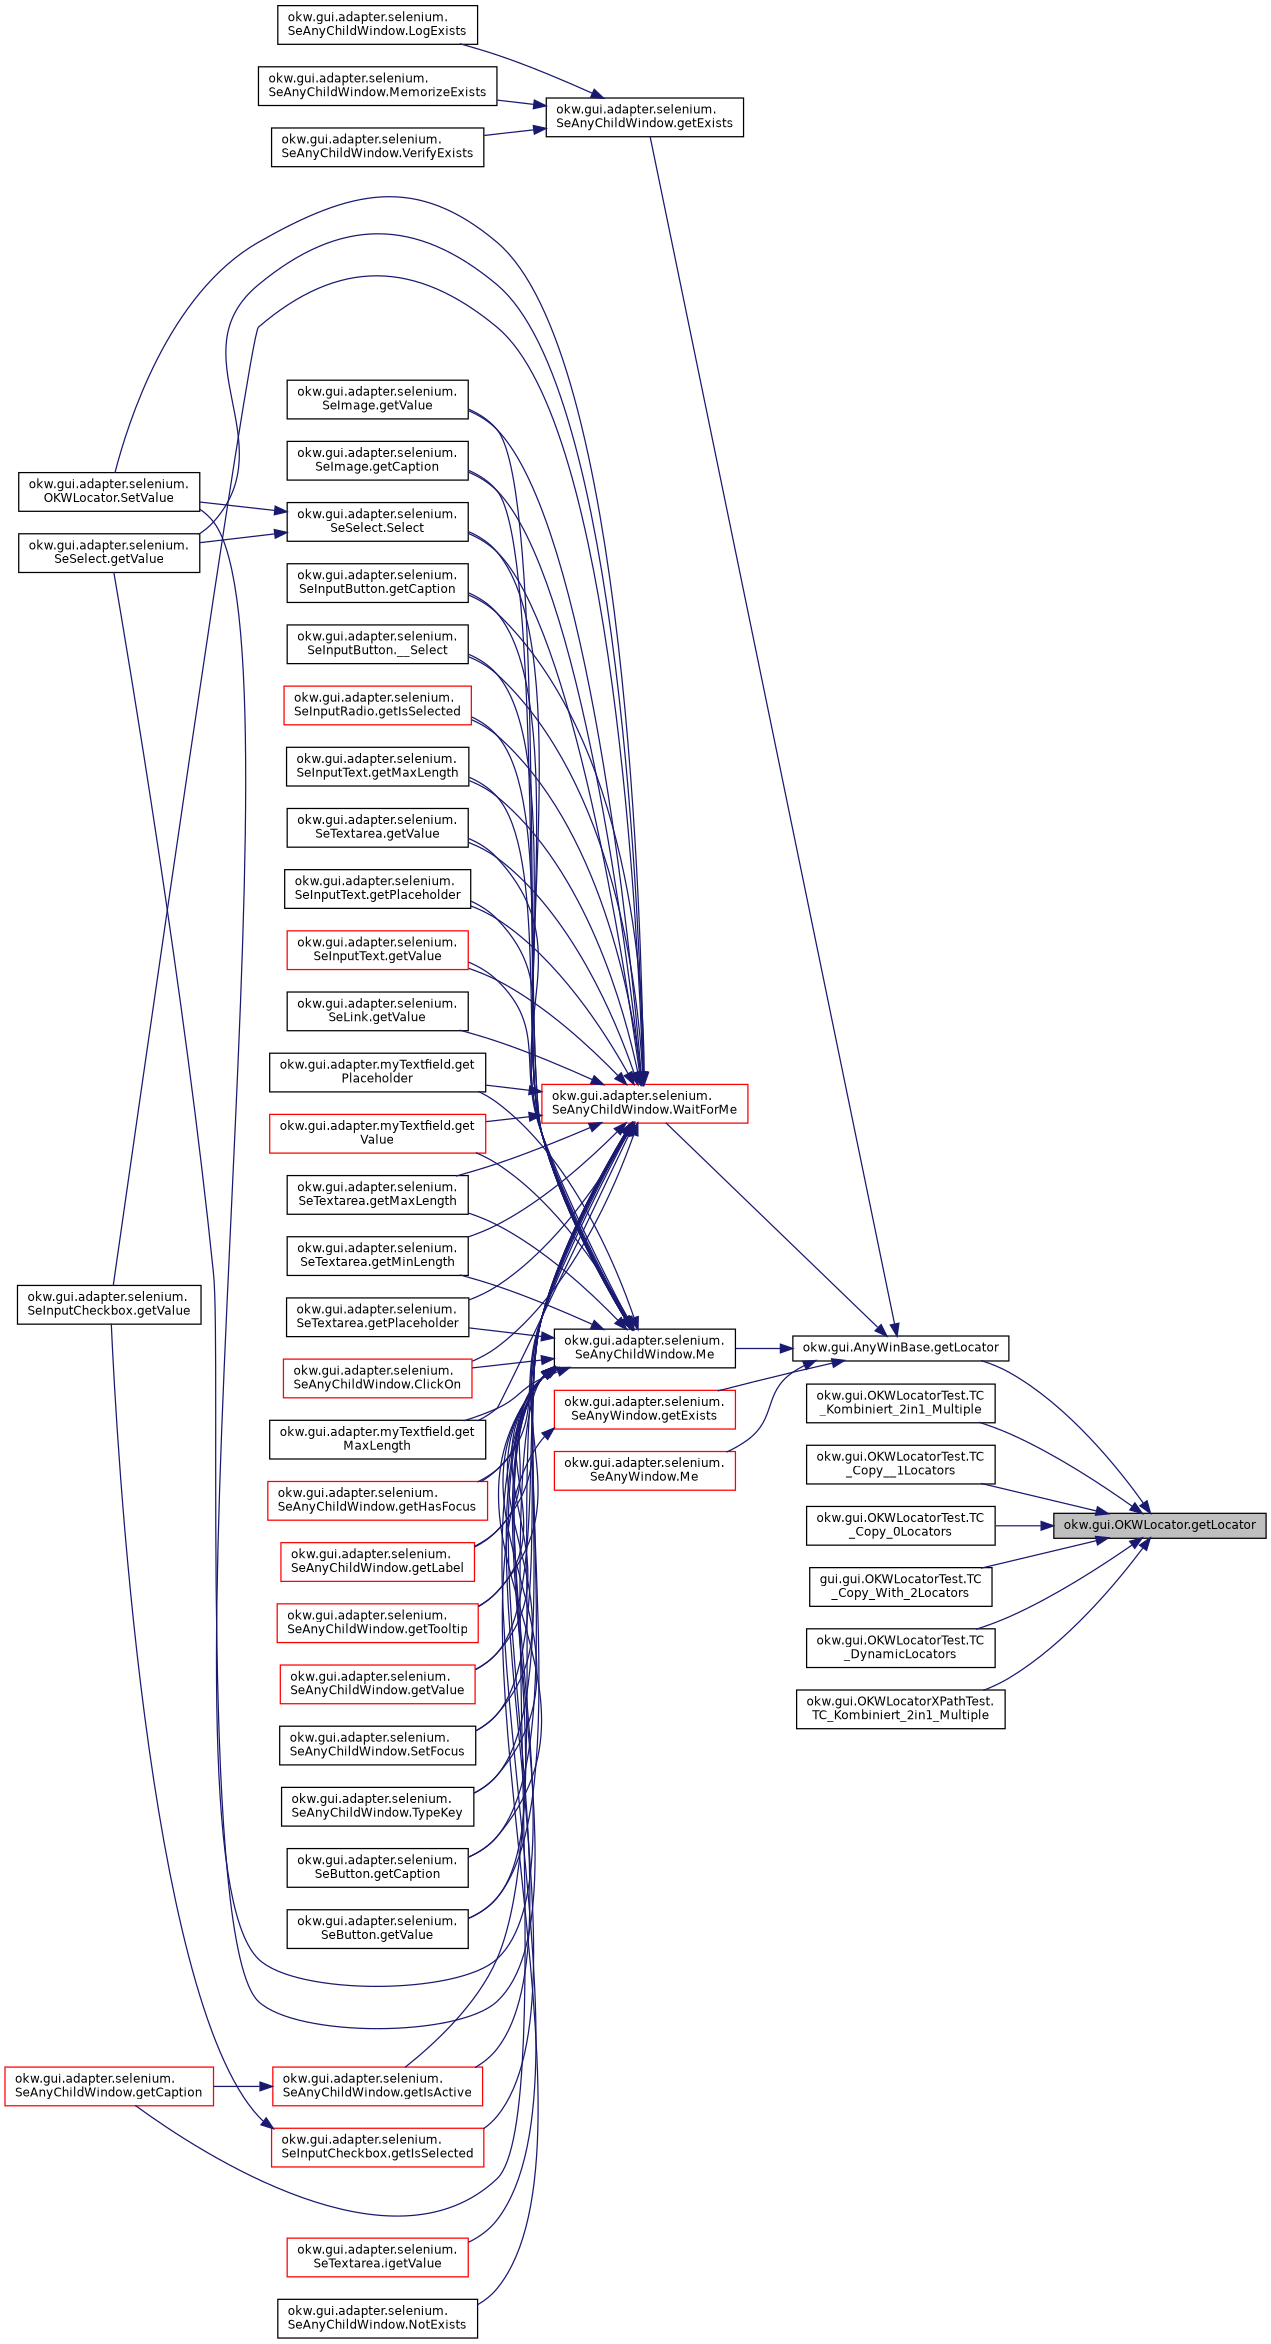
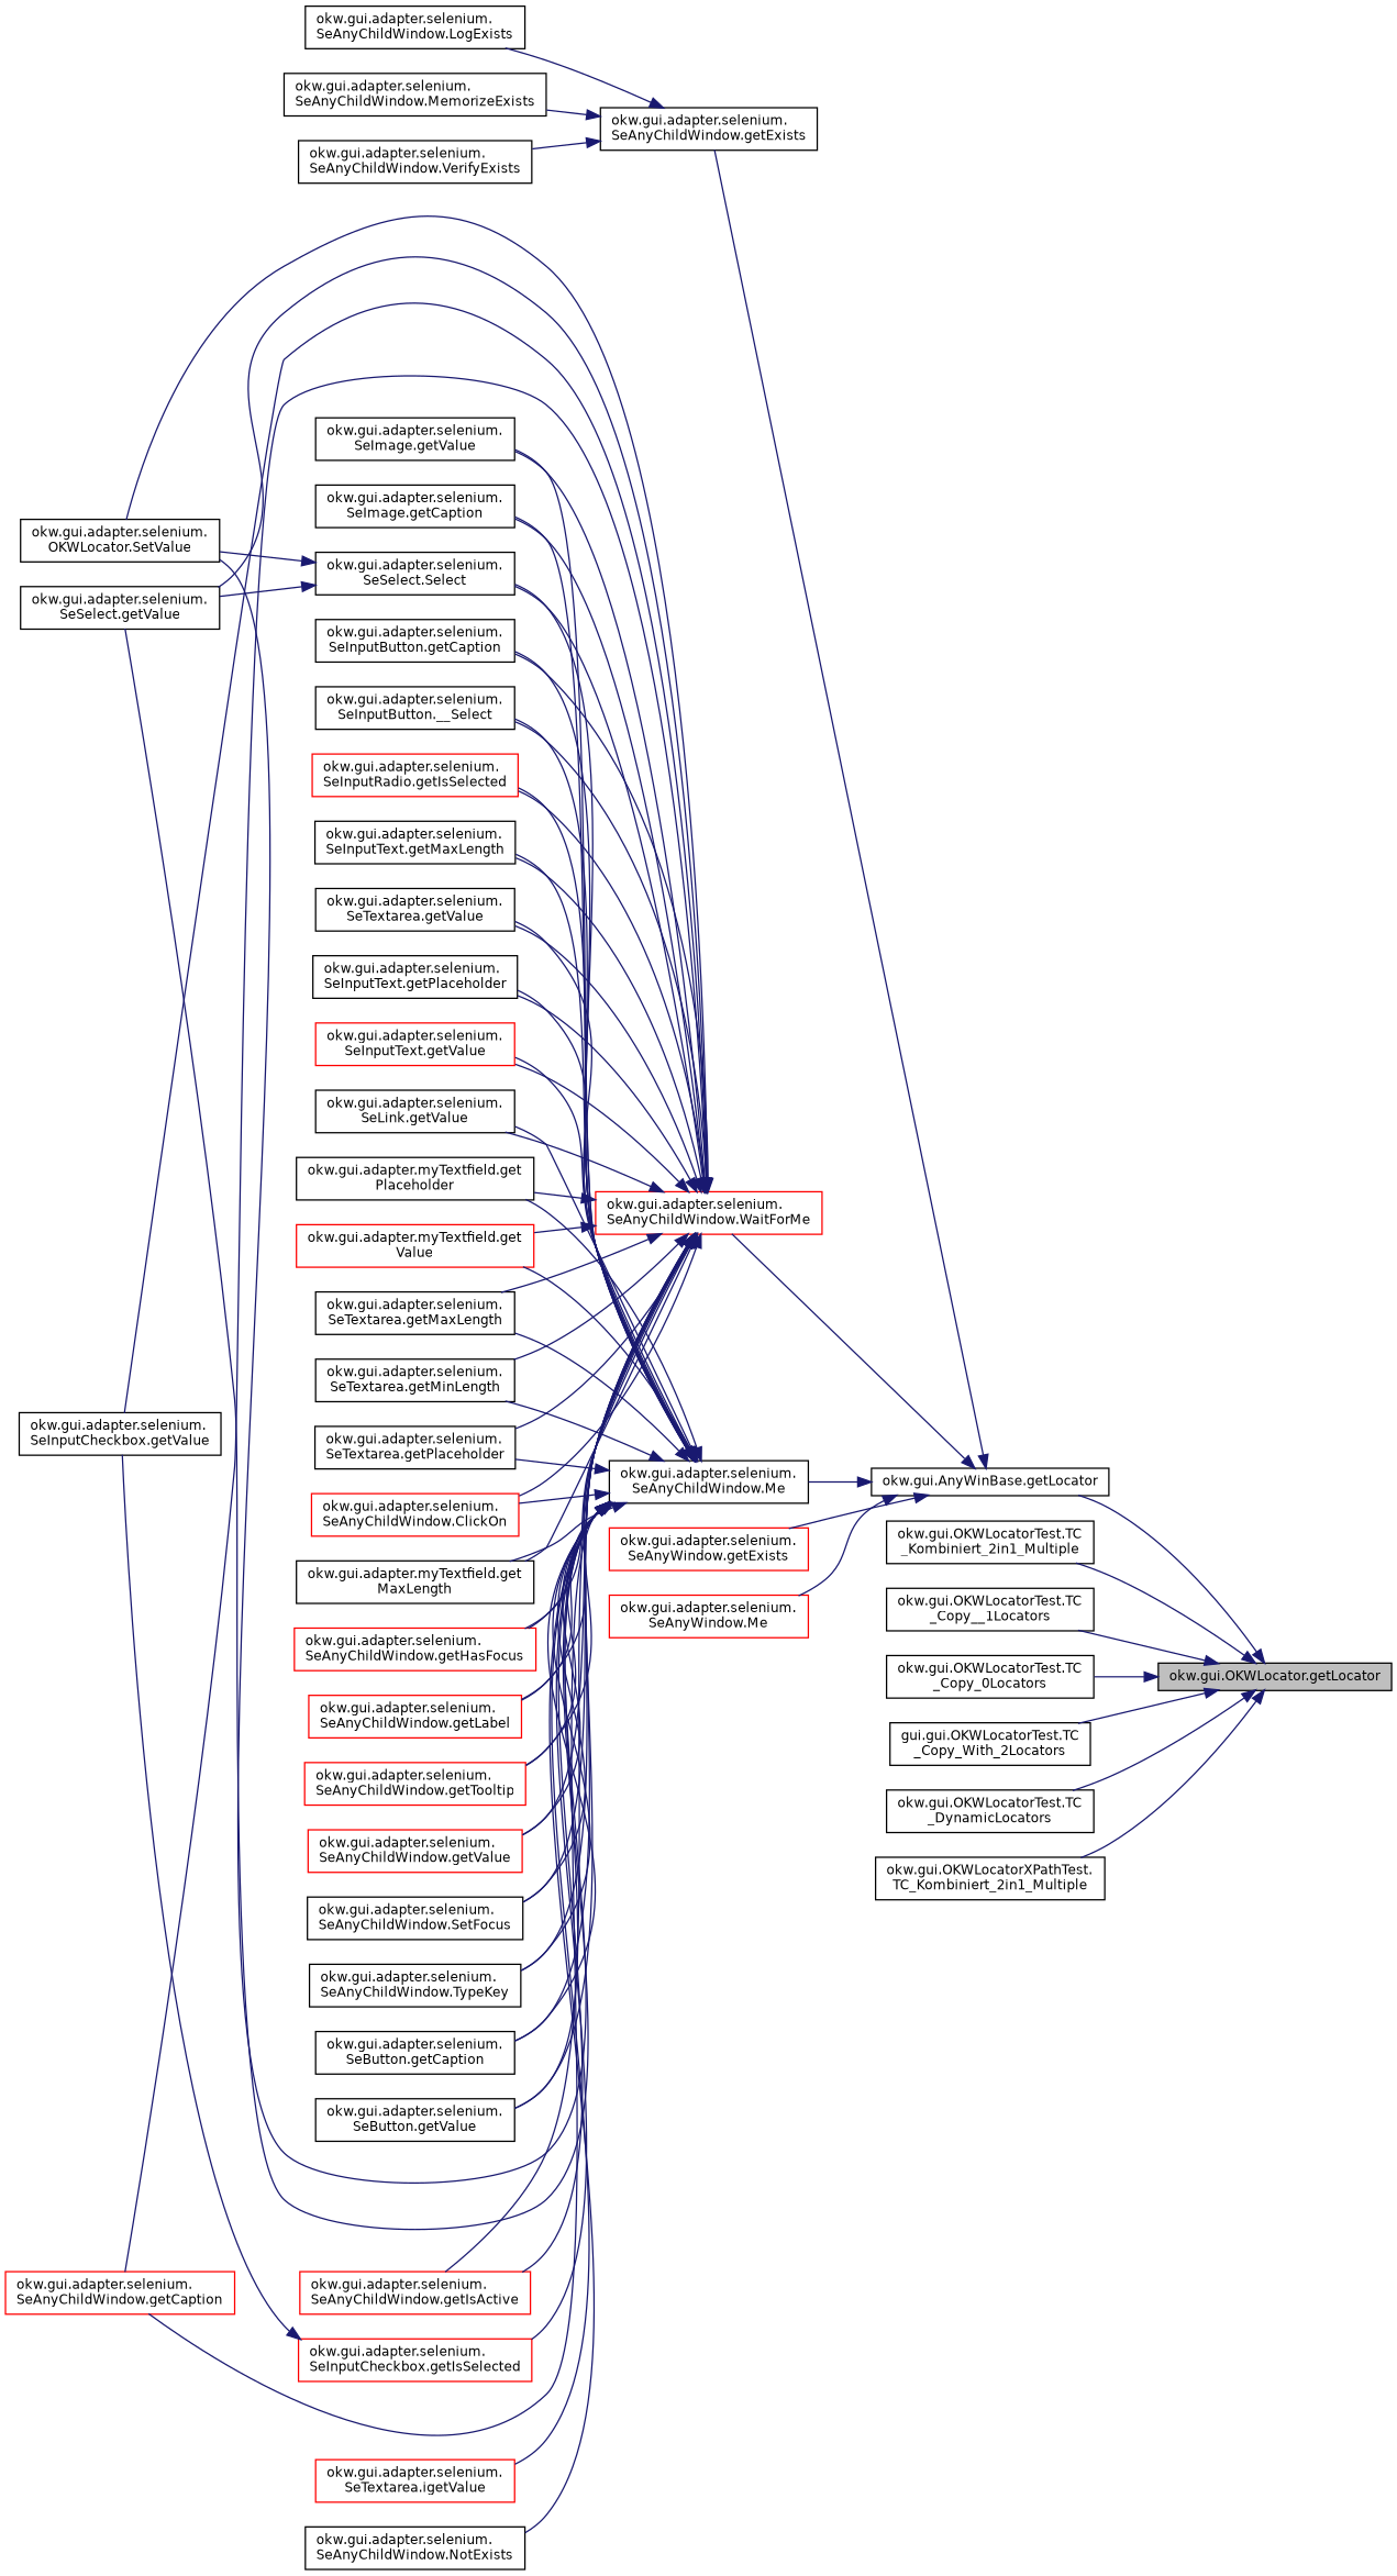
  digraph {
    rankdir=RL
    node [color=black fillcolor=white fontname=Helvetica fontsize=10 shape=record style=filled]
    edge [color=midnightblue dir=back fontname=Helvetica fontsize=10 labelfontname=Helvetica labelfontsize=10 style=solid]
    n1 [fillcolor=grey75 fontcolor=black height=0.2 label="okw.gui.OKWLocator.getLocator" width=0.4]
    n2 [height=0.2 label="okw.gui.AnyWinBase.getLocator" width=0.4]
    n3 [height=0.2 label="okw.gui.OKWLocatorTest.TC\l_Kombiniert_2in1_Multiple" width=0.4]
    n4 [height=0.2 label="okw.gui.OKWLocatorTest.TC\l_Copy__1Locators" width=0.4]
    n5 [height=0.2 label="okw.gui.OKWLocatorTest.TC\l_Copy_0Locators" width=0.4]
    n6 [height=0.2 label="gui.gui.OKWLocatorTest.TC\l_Copy_With_2Locators" width=0.4]
    n7 [height=0.2 label="okw.gui.OKWLocatorTest.TC\l_DynamicLocators" width=0.4]
    n8 [height=0.2 label="okw.gui.OKWLocatorXPathTest.\lTC_Kombiniert_2in1_Multiple" width=0.4]
    n9 [height=0.2 label="okw.gui.adapter.selenium.\lSeAnyChildWindow.getExists" width=0.4]
    n10 [height=0.2 label="okw.gui.adapter.selenium.\lSeAnyChildWindow.Me" width=0.4]
    n11 [color=red height=0.2 label="okw.gui.adapter.selenium.\lSeAnyChildWindow.WaitForMe" width=0.4]
    n12 [color=red height=0.2 label="okw.gui.adapter.selenium.\lSeAnyWindow.getExists" width=0.4]
    n13 [color=red height=0.2 label="okw.gui.adapter.selenium.\lSeAnyWindow.Me" width=0.4]
    n14 [height=0.2 label="okw.gui.adapter.selenium.\lSeAnyChildWindow.LogExists" width=0.4]
    n15 [height=0.2 label="okw.gui.adapter.selenium.\lSeAnyChildWindow.MemorizeExists" width=0.4]
    n16 [height=0.2 label="okw.gui.adapter.selenium.\lSeAnyChildWindow.VerifyExists" width=0.4]
    n17 [color=red height=0.2 label="okw.gui.adapter.selenium.\lSeAnyChildWindow.ClickOn" width=0.4]
    n18 [color=red height=0.2 label="okw.gui.adapter.selenium.\lSeAnyChildWindow.getCaption" width=0.4]
    n19 [color=red height=0.2 label="okw.gui.adapter.selenium.\lSeAnyChildWindow.getHasFocus" width=0.4]
    n20 [color=red height=0.2 label="okw.gui.adapter.selenium.\lSeAnyChildWindow.getIsActive" width=0.4]
    n21 [color=red height=0.2 label="okw.gui.adapter.selenium.\lSeAnyChildWindow.getLabel" width=0.4]
    n22 [color=red height=0.2 label="okw.gui.adapter.selenium.\lSeAnyChildWindow.getTooltip" width=0.4]
    n23 [color=red height=0.2 label="okw.gui.adapter.selenium.\lSeAnyChildWindow.getValue" width=0.4]
    n24 [height=0.2 label="okw.gui.adapter.selenium.\lSeAnyChildWindow.NotExists" width=0.4]
    n25 [height=0.2 label="okw.gui.adapter.selenium.\lSeAnyChildWindow.SetFocus" width=0.4]
    n26 [height=0.2 label="okw.gui.adapter.selenium.\lSeAnyChildWindow.TypeKey" width=0.4]
    n27 [height=0.2 label="okw.gui.adapter.selenium.\lSeButton.getCaption" width=0.4]
    n28 [height=0.2 label="okw.gui.adapter.selenium.\lSeButton.getValue" width=0.4]
    n29 [height=0.2 label="okw.gui.adapter.selenium.\lSeImage.getValue" width=0.4]
    n30 [height=0.2 label="okw.gui.adapter.selenium.\lSeImage.getCaption" width=0.4]
    n31 [height=0.2 label="okw.gui.adapter.selenium.\lSeInputButton.getCaption" width=0.4]
    n32 [height=0.2 label="okw.gui.adapter.selenium.\lSeInputButton.__Select" width=0.4]
    n33 [color=red height=0.2 label="okw.gui.adapter.selenium.\lSeInputCheckbox.getIsSelected" width=0.4]
    n34 [color=red height=0.2 label="okw.gui.adapter.selenium.\lSeInputRadio.getIsSelected" width=0.4]
    n35 [height=0.2 label="okw.gui.adapter.selenium.\lSeInputText.getMaxLength" width=0.4]
    n36 [height=0.2 label="okw.gui.adapter.selenium.\lSeInputText.getPlaceholder" width=0.4]
    n37 [color=red height=0.2 label="okw.gui.adapter.selenium.\lSeInputText.getValue" width=0.4]
    n38 [height=0.2 label="okw.gui.adapter.selenium.\lSeLink.getValue" width=0.4]
    n39 [height=0.2 label="okw.gui.adapter.selenium.\lSeSelect.Select" width=0.4]
    n40 [height=0.2 label="okw.gui.adapter.selenium.\lOKWLocator.SetValue" width=0.4]
    n41 [height=0.2 label="okw.gui.adapter.selenium.\lSeSelect.getValue" width=0.4]
    n42 [color=red height=0.2 label="okw.gui.adapter.selenium.\lSeTextarea.igetValue" width=0.4]
    n43 [height=0.2 label="okw.gui.adapter.selenium.\lSeTextarea.getMaxLength" width=0.4]
    n44 [height=0.2 label="okw.gui.adapter.selenium.\lSeTextarea.getMinLength" width=0.4]
    n45 [height=0.2 label="okw.gui.adapter.selenium.\lSeTextarea.getPlaceholder" width=0.4]
    n46 [height=0.2 label="okw.gui.adapter.selenium.\lSeTextarea.getValue" width=0.4]
    n47 [height=0.2 label="okw.gui.adapter.myTextfield.get\lMaxLength" width=0.4]
    n48 [height=0.2 label="okw.gui.adapter.myTextfield.get\lPlaceholder" width=0.4]
    n49 [color=red height=0.2 label="okw.gui.adapter.myTextfield.get\lValue" width=0.4]
    n50 [height=0.2 label="okw.gui.adapter.selenium.\lSeInputCheckbox.getValue" width=0.4]
    n1 -> n2
    n1 -> n3
    n1 -> n4
    n1 -> n5
    n1 -> n6
    n1 -> n7
    n1 -> n8
    n2 -> n9
    n2 -> n10
    n2 -> n11
    n2 -> n12
    n2 -> n13
    n9 -> n14
    n9 -> n15
    n9 -> n16
    n10 -> n17
    n10 -> n18
    n10 -> n19
    n10 -> n20
    n10 -> n21
    n10 -> n22
    n10 -> n23
-   n12 -> n24
+   n10 -> n24
    n10 -> n25
    n10 -> n26
    n10 -> n27
    n10 -> n28
    n10 -> n29
    n10 -> n30
    n10 -> n31
    n10 -> n32
    n10 -> n33
    n10 -> n34
    n10 -> n35
    n10 -> n36
    n10 -> n37
+   n10 -> n38
    n10 -> n39
    n10 -> n40
    n10 -> n41
    n10 -> n42
    n10 -> n43
    n10 -> n44
    n10 -> n45
    n10 -> n46
    n10 -> n47
    n10 -> n48
    n10 -> n49
    n11 -> n17
-   n20 -> n18
+   n11 -> n18
    n11 -> n19
    n11 -> n20
    n11 -> n21
    n11 -> n22
    n11 -> n23
    n11 -> n25
    n11 -> n26
    n11 -> n27
    n11 -> n28
    n11 -> n29
    n11 -> n30
    n11 -> n31
    n11 -> n32
    n11 -> n34
    n11 -> n35
    n11 -> n36
    n11 -> n37
    n11 -> n38
    n11 -> n39
    n11 -> n40
    n11 -> n41
    n11 -> n43
    n11 -> n44
    n11 -> n45
    n11 -> n46
    n11 -> n47
    n11 -> n48
    n11 -> n49
    n11 -> n50
    n33 -> n50
    n39 -> n40
    n39 -> n41
  }
